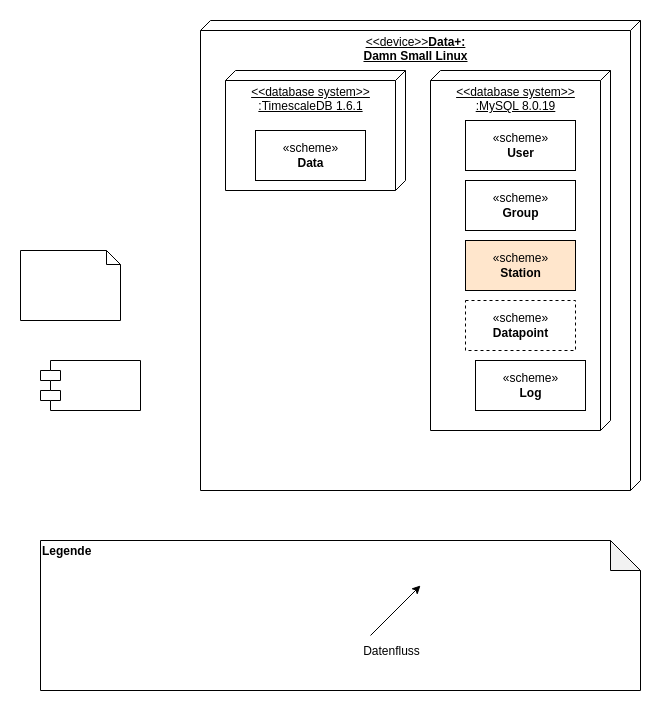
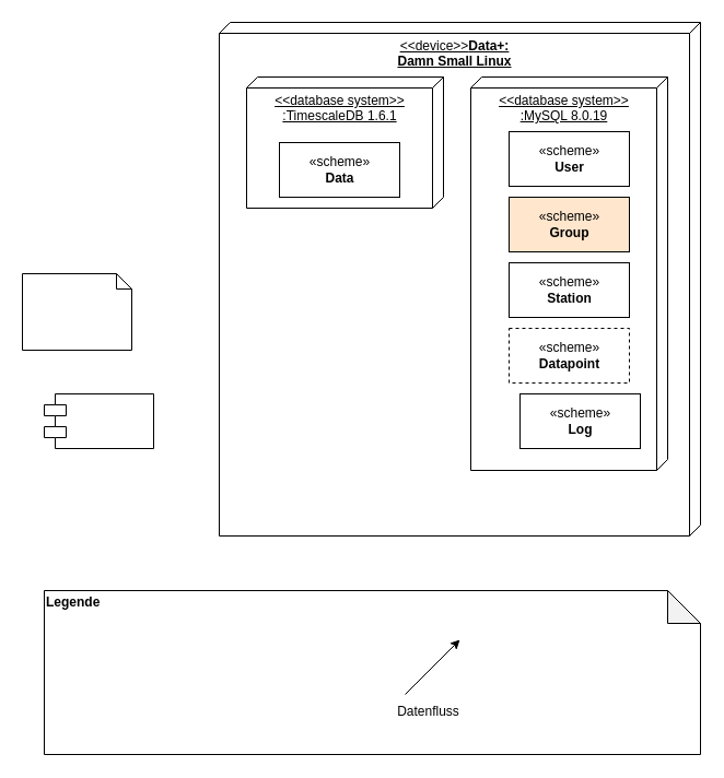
  <mxCell id="0" />
  <mxCell id="1" parent="0" />
  <mxCell id="2" value="" style="shape=module;align=left;spacingLeft=20;align=center;verticalAlign=top;" vertex="1" parent="1"><mxGeometry x="40" y="360" width="100" height="50" as="geometry" /></mxCell>
  <mxCell id="3" value="" style="shape=note;whiteSpace=wrap;html=1;size=14;verticalAlign=top;align=left;spacingTop=-6;" vertex="1" parent="1"><mxGeometry x="20" y="250" width="100" height="70" as="geometry" /></mxCell>
  <mxCell id="4" value="&lt;div&gt;&amp;lt;&amp;lt;device&amp;gt;&amp;gt;&lt;b&gt;Data+:&lt;/b&gt;&lt;/div&gt;&lt;div&gt;&lt;b&gt;Damn Small Linux&lt;/b&gt;&lt;br&gt;&lt;/div&gt;" style="verticalAlign=top;align=center;spacingTop=8;spacingLeft=2;spacingRight=12;shape=cube;size=10;direction=south;fontStyle=4;html=1;" vertex="1" parent="1"><mxGeometry x="200" y="20" width="440" height="470" as="geometry" /></mxCell>
  <mxCell id="5" value="&lt;div&gt;&amp;lt;&amp;lt;database system&amp;gt;&amp;gt;&lt;/div&gt;&lt;div&gt;:TimescaleDB 1.6.1&lt;br&gt;&lt;/div&gt;&lt;div&gt;&lt;br&gt;&lt;/div&gt;" style="verticalAlign=top;align=center;spacingTop=8;spacingLeft=2;spacingRight=12;shape=cube;size=10;direction=south;fontStyle=4;html=1;" vertex="1" parent="1"><mxGeometry x="225" y="70" width="180" height="120" as="geometry" /></mxCell>
  <mxCell id="6" value="&lt;div&gt;&amp;lt;&amp;lt;database system&amp;gt;&amp;gt;&lt;/div&gt;&lt;div&gt;:MySQL 8.0.19&lt;/div&gt;" style="verticalAlign=top;align=center;spacingTop=8;spacingLeft=2;spacingRight=12;shape=cube;size=10;direction=south;fontStyle=4;html=1;" vertex="1" parent="1"><mxGeometry x="430" y="70" width="180" height="360" as="geometry" /></mxCell>
  <mxCell id="7" value="«scheme»&lt;br&gt;&lt;b&gt;Data&lt;/b&gt;" style="html=1;align=center;" vertex="1" parent="1"><mxGeometry x="255" y="130" width="110" height="50" as="geometry" /></mxCell>
- <mxCell id="8" value="«scheme»&lt;br&gt;&lt;b&gt;Group&lt;/b&gt;" style="html=1;align=center;" vertex="1" parent="1"><mxGeometry x="465" y="180" width="110" height="50" as="geometry" /></mxCell>
+ <mxCell id="8" value="«scheme»&lt;br&gt;&lt;b&gt;Group&lt;/b&gt;" style="html=1;align=center;fillColor=#ffe6cc;" vertex="1" parent="1"><mxGeometry x="465" y="180" width="110" height="50" as="geometry" /></mxCell>
  <mxCell id="9" value="«scheme»&lt;br&gt;&lt;b&gt;User&lt;/b&gt;" style="html=1;align=center;" vertex="1" parent="1"><mxGeometry x="465" y="120" width="110" height="50" as="geometry" /></mxCell>
- <mxCell id="10" value="«scheme»&lt;br&gt;&lt;b&gt;Station&lt;/b&gt;" style="html=1;align=center;fillColor=#ffe6cc;" vertex="1" parent="1"><mxGeometry x="465" y="240" width="110" height="50" as="geometry" /></mxCell>
+ <mxCell id="10" value="«scheme»&lt;br&gt;&lt;b&gt;Station&lt;/b&gt;" style="html=1;align=center;" vertex="1" parent="1"><mxGeometry x="465" y="240" width="110" height="50" as="geometry" /></mxCell>
  <mxCell id="11" value="«scheme»&lt;br&gt;&lt;b&gt;Datapoint&lt;/b&gt;" style="html=1;align=center;dashed=1;" vertex="1" parent="1"><mxGeometry x="465" y="300" width="110" height="50" as="geometry" /></mxCell>
  <mxCell id="12" value="«scheme»&lt;br&gt;&lt;b&gt;Log&lt;/b&gt;" style="html=1;align=center;" vertex="1" parent="1"><mxGeometry x="475" y="360" width="110" height="50" as="geometry" /></mxCell>
  <mxCell id="13" value="" style="group" vertex="1" connectable="0" parent="1"><mxGeometry x="40" y="540" width="600" height="150" as="geometry" /></mxCell>
  <mxCell id="14" value="&lt;div align=&quot;left&quot;&gt;&lt;b&gt;Legende&lt;br&gt;&lt;/b&gt;&lt;/div&gt;&lt;div align=&quot;left&quot;&gt;&lt;b&gt;&lt;br&gt;&lt;/b&gt;&lt;/div&gt;&lt;div align=&quot;left&quot;&gt;&lt;b&gt;&lt;br&gt;&lt;/b&gt;&lt;/div&gt;&lt;div&gt;&lt;br&gt;&lt;/div&gt;&lt;div&gt;&lt;br&gt;&lt;/div&gt;&lt;div&gt;&lt;br&gt;&lt;/div&gt;&lt;div&gt;&lt;br&gt;&lt;/div&gt;&lt;div&gt;&lt;br&gt;&lt;/div&gt;&lt;div&gt;&lt;br&gt;&lt;/div&gt;&lt;div&gt;&lt;br&gt;&lt;/div&gt;" style="shape=note;whiteSpace=wrap;html=1;backgroundOutline=1;darkOpacity=0.05;align=left;" vertex="1" parent="13"><mxGeometry width="600" height="150" as="geometry" /></mxCell>
  <mxCell id="15" value="" style="endArrow=classic;html=1;" edge="1" parent="13"><mxGeometry width="50" height="50" relative="1" as="geometry"><mxPoint x="330" y="95" as="sourcePoint" /><mxPoint x="380" y="45" as="targetPoint" /></mxGeometry></mxCell>
  <mxCell id="16" value="Datenfluss" style="text;html=1;align=center;verticalAlign=middle;resizable=0;points=[];labelBackgroundColor=#ffffff;" vertex="1" connectable="0" parent="15"><mxGeometry x="0.36" y="-3" relative="1" as="geometry"><mxPoint x="-16.06" y="46.82" as="offset" /></mxGeometry></mxCell>
